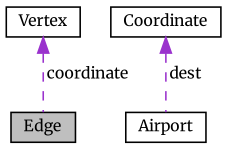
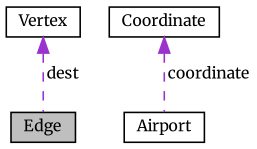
  digraph {
    fontname=Merriweather
    node [color=black fillcolor=white fontname=Merriweather fontsize=10 shape=record style=filled]
    edge [color=darkorchid3 dir=back fontname=Merriweather fontsize=10 labelfontname=Helvetica labelfontsize=10 style=dashed]
    n1 [fillcolor=grey75 fontcolor=black height=0.2 label="Edge" width=0.4]
    n2 [height=0.2 label=Vertex width=0.4]
    n3 [height=0.2 label=Airport width=0.4]
    n4 [height=0.2 label=Coordinate width=0.4]
-   n2 -> n1 [label=" coordinate"]
-   n4 -> n3 [label=" dest"]
+   n2 -> n1 [label=" dest"]
+   n4 -> n3 [label=" coordinate"]
  }
